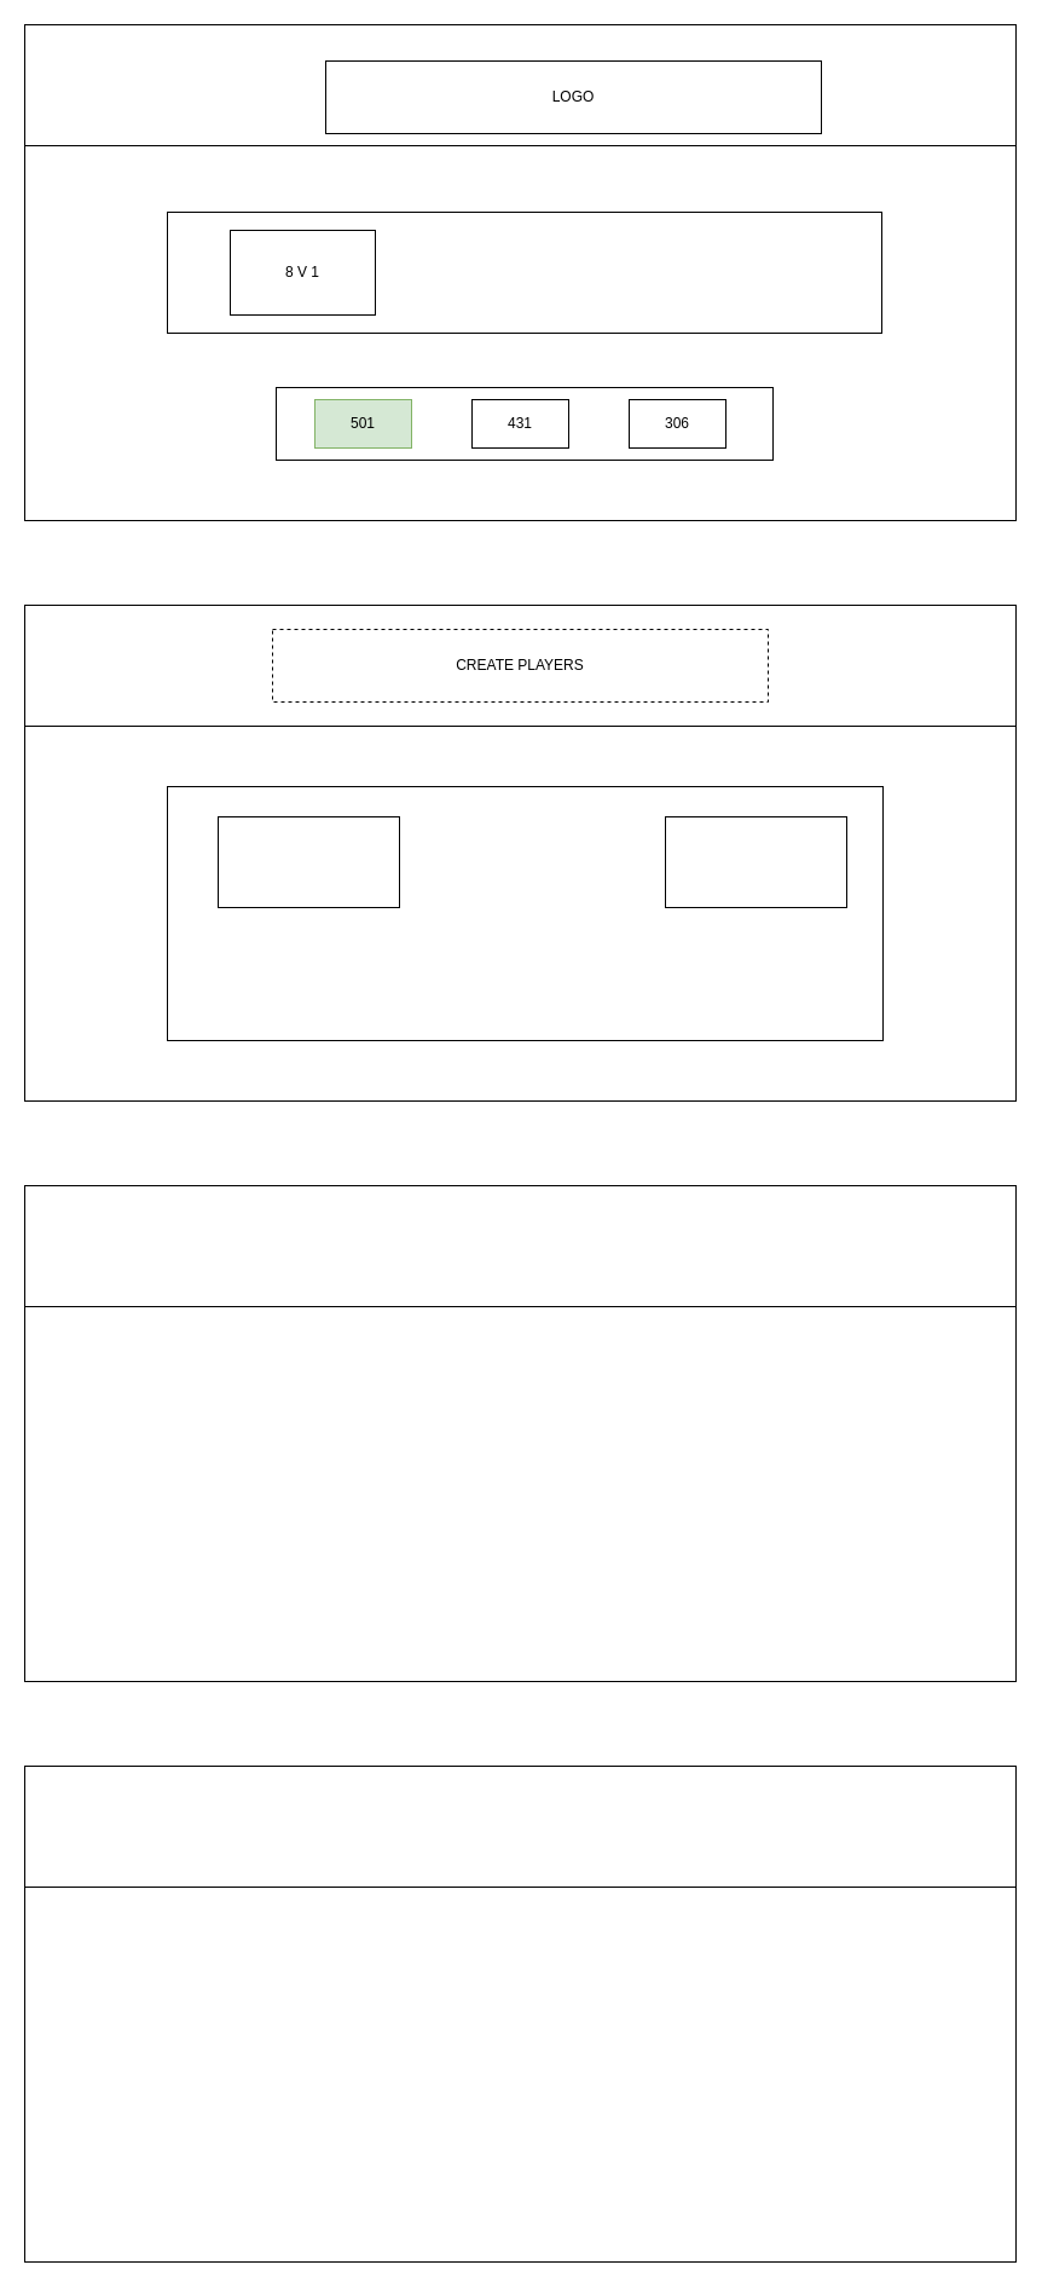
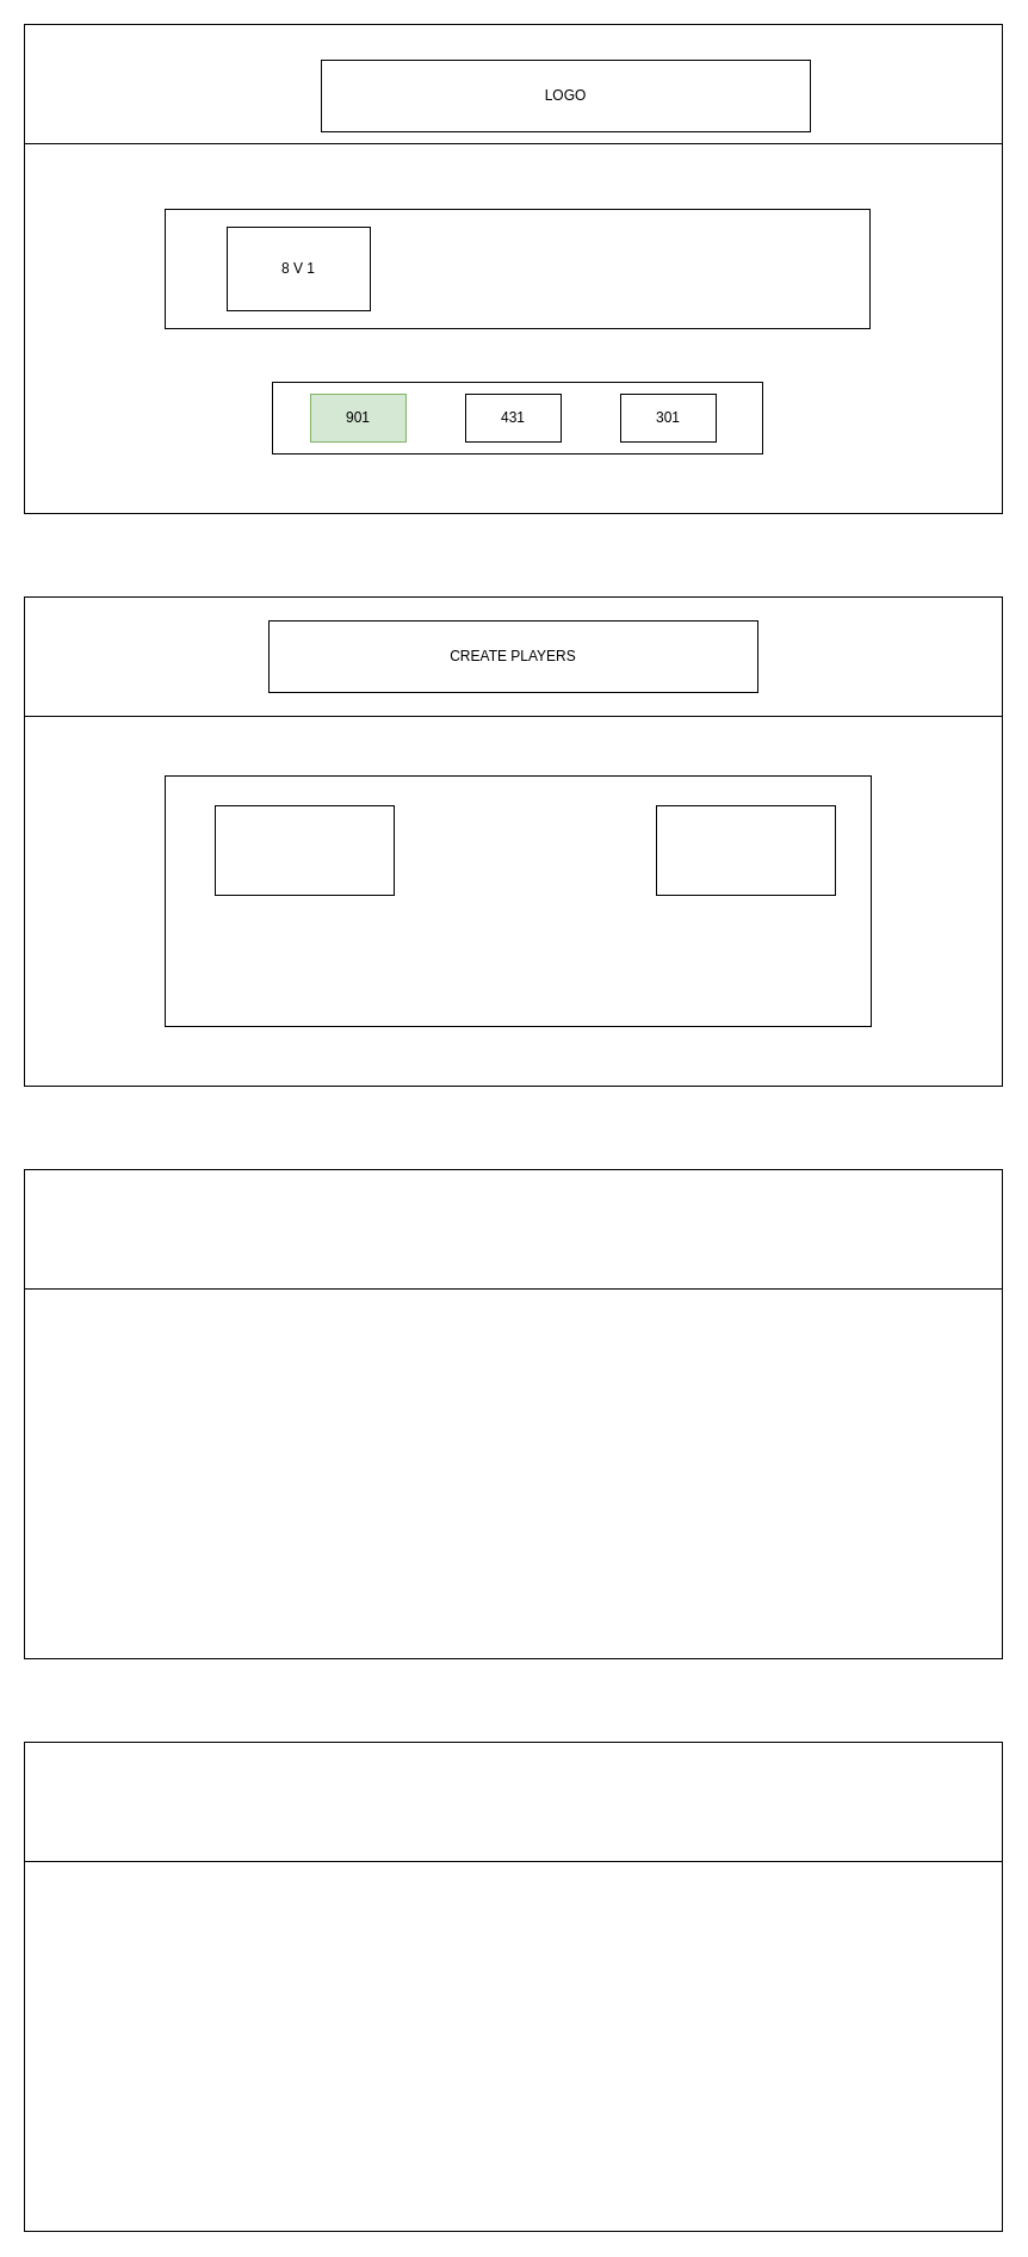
  <mxCell id="0" />
  <mxCell id="1" parent="0" />
  <mxCell id="2" value="" style="rounded=0;whiteSpace=wrap;html=1;" vertex="1" parent="1"><mxGeometry width="820" height="410" as="geometry" x="20" y="20" /></mxCell>
  <mxCell id="3" value="" style="rounded=0;whiteSpace=wrap;html=1;" vertex="1" parent="1"><mxGeometry y="500" width="820" height="410" as="geometry" x="20" /></mxCell>
  <mxCell id="4" value="" style="rounded=0;whiteSpace=wrap;html=1;" vertex="1" parent="1"><mxGeometry y="980" width="820" height="410" as="geometry" x="20" /></mxCell>
  <mxCell id="5" value="" style="rounded=0;whiteSpace=wrap;html=1;" vertex="1" parent="1"><mxGeometry y="1460" width="820" height="410" as="geometry" x="20" /></mxCell>
  <mxCell id="6" value="" style="rounded=0;whiteSpace=wrap;html=1;" vertex="1" parent="1"><mxGeometry width="820" height="100" as="geometry" x="20" y="20" /></mxCell>
  <mxCell id="7" value="" style="rounded=0;whiteSpace=wrap;html=1;" vertex="1" parent="1"><mxGeometry y="500" width="820" height="100" as="geometry" x="20" /></mxCell>
  <mxCell id="8" value="" style="rounded=0;whiteSpace=wrap;html=1;" vertex="1" parent="1"><mxGeometry y="980" width="820" height="100" as="geometry" x="20" /></mxCell>
  <mxCell id="9" value="" style="rounded=0;whiteSpace=wrap;html=1;" vertex="1" parent="1"><mxGeometry y="1460" width="820" height="100" as="geometry" x="20" /></mxCell>
  <mxCell id="10" value="LOGO" style="rounded=0;whiteSpace=wrap;html=1;" vertex="1" parent="1"><mxGeometry x="269" y="50" width="410" height="60" as="geometry" /></mxCell>
  <mxCell id="11" value="" style="rounded=0;whiteSpace=wrap;html=1;" vertex="1" parent="1"><mxGeometry x="138" y="175" width="591" height="100" as="geometry" /></mxCell>
  <mxCell id="12" value="" style="rounded=0;whiteSpace=wrap;html=1;" vertex="1" parent="1"><mxGeometry x="228" y="320" width="411" height="60" as="geometry" /></mxCell>
- <mxCell id="13" value="501" style="rounded=0;whiteSpace=wrap;html=1;fillColor=#d5e8d4;strokeColor=#82b366;" vertex="1" parent="1"><mxGeometry x="260" y="330" width="80" height="40" as="geometry" /></mxCell>
+ <mxCell id="13" value="901" style="rounded=0;whiteSpace=wrap;html=1;fillColor=#d5e8d4;strokeColor=#82b366;" vertex="1" parent="1"><mxGeometry x="260" y="330" width="80" height="40" as="geometry" /></mxCell>
  <mxCell id="14" value="431" style="rounded=0;whiteSpace=wrap;html=1;" vertex="1" parent="1"><mxGeometry x="390" y="330" width="80" height="40" as="geometry" /></mxCell>
- <mxCell id="15" value="306" style="rounded=0;whiteSpace=wrap;html=1;" vertex="1" parent="1"><mxGeometry x="520" y="330" width="80" height="40" as="geometry" /></mxCell>
+ <mxCell id="15" value="301" style="rounded=0;whiteSpace=wrap;html=1;" vertex="1" parent="1"><mxGeometry x="520" y="330" width="80" height="40" as="geometry" /></mxCell>
  <mxCell id="16" value="8 V 1" style="rounded=0;whiteSpace=wrap;html=1;" vertex="1" parent="1"><mxGeometry x="190" y="190" width="120" height="70" as="geometry" /></mxCell>
- <mxCell id="17" value="CREATE PLAYERS" style="rounded=0;whiteSpace=wrap;html=1;dashed=1;" vertex="1" parent="1"><mxGeometry x="225" y="520" width="410" height="60" as="geometry" /></mxCell>
+ <mxCell id="17" value="CREATE PLAYERS" style="rounded=0;whiteSpace=wrap;html=1;" vertex="1" parent="1"><mxGeometry x="225" y="520" width="410" height="60" as="geometry" /></mxCell>
  <mxCell id="18" value="" style="rounded=0;whiteSpace=wrap;html=1;" vertex="1" parent="1"><mxGeometry x="138" y="650" width="592" height="210" as="geometry" /></mxCell>
  <mxCell id="19" value="" style="rounded=0;whiteSpace=wrap;html=1;" vertex="1" parent="1"><mxGeometry x="180" y="675" width="150" height="75" as="geometry" /></mxCell>
  <mxCell id="20" value="" style="rounded=0;whiteSpace=wrap;html=1;" vertex="1" parent="1"><mxGeometry x="550" y="675" width="150" height="75" as="geometry" /></mxCell>
